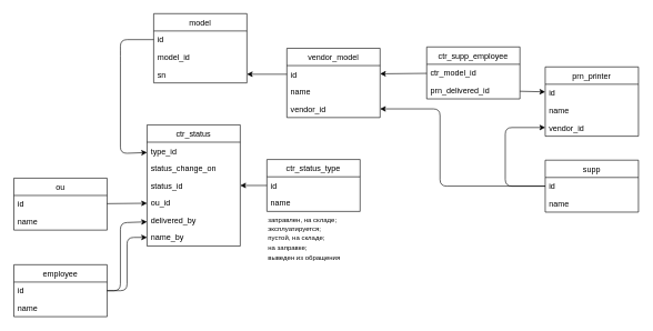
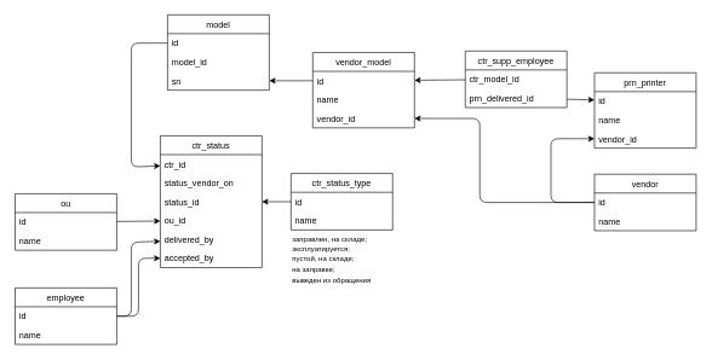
  <mxCell id="0" />
  <mxCell id="1" parent="0" />
  <mxCell id="2" value="model" style="swimlane;fontStyle=0;childLayout=stackLayout;horizontal=1;startSize=26;horizontalStack=0;resizeParent=1;resizeParentMax=0;resizeLast=0;collapsible=1;marginBottom=0;" vertex="1" parent="1"><mxGeometry x="230" y="20" width="140" height="104" as="geometry" /></mxCell>
  <mxCell id="3" value="id" style="text;strokeColor=none;fillColor=none;align=left;verticalAlign=top;spacingLeft=4;spacingRight=4;overflow=hidden;rotatable=0;points=[[0,0.5],[1,0.5]];portConstraint=eastwest;" vertex="1" parent="2"><mxGeometry y="26" width="140" height="26" as="geometry" /></mxCell>
  <mxCell id="4" value="model_id&#10;&#10;" style="text;strokeColor=none;fillColor=none;align=left;verticalAlign=top;spacingLeft=4;spacingRight=4;overflow=hidden;rotatable=0;points=[[0,0.5],[1,0.5]];portConstraint=eastwest;" vertex="1" parent="2"><mxGeometry y="52" width="140" height="26" as="geometry" /></mxCell>
  <mxCell id="5" value="sn" style="text;strokeColor=none;fillColor=none;align=left;verticalAlign=top;spacingLeft=4;spacingRight=4;overflow=hidden;rotatable=0;points=[[0,0.5],[1,0.5]];portConstraint=eastwest;" vertex="1" parent="2"><mxGeometry y="78" width="140" height="26" as="geometry" /></mxCell>
  <mxCell id="6" value="prn_printer" style="swimlane;fontStyle=0;childLayout=stackLayout;horizontal=1;startSize=26;horizontalStack=0;resizeParent=1;resizeParentMax=0;resizeLast=0;collapsible=1;marginBottom=0;" vertex="1" parent="1"><mxGeometry x="818" y="100" width="140" height="104" as="geometry" /></mxCell>
  <mxCell id="7" value="id" style="text;strokeColor=none;fillColor=none;align=left;verticalAlign=top;spacingLeft=4;spacingRight=4;overflow=hidden;rotatable=0;points=[[0,0.5],[1,0.5]];portConstraint=eastwest;" vertex="1" parent="6"><mxGeometry y="26" width="140" height="26" as="geometry" /></mxCell>
  <mxCell id="8" value="name" style="text;strokeColor=none;fillColor=none;align=left;verticalAlign=top;spacingLeft=4;spacingRight=4;overflow=hidden;rotatable=0;points=[[0,0.5],[1,0.5]];portConstraint=eastwest;" vertex="1" parent="6"><mxGeometry y="52" width="140" height="26" as="geometry" /></mxCell>
  <mxCell id="9" value="vendor_id" style="text;strokeColor=none;fillColor=none;align=left;verticalAlign=top;spacingLeft=4;spacingRight=4;overflow=hidden;rotatable=0;points=[[0,0.5],[1,0.5]];portConstraint=eastwest;" vertex="1" parent="6"><mxGeometry y="78" width="140" height="26" as="geometry" /></mxCell>
  <mxCell id="10" value="vendor_model" style="swimlane;fontStyle=0;childLayout=stackLayout;horizontal=1;startSize=26;horizontalStack=0;resizeParent=1;resizeParentMax=0;resizeLast=0;collapsible=1;marginBottom=0;" vertex="1" parent="1"><mxGeometry x="430" y="72" width="140" height="104" as="geometry" /></mxCell>
  <mxCell id="11" value="id" style="text;strokeColor=none;fillColor=none;align=left;verticalAlign=top;spacingLeft=4;spacingRight=4;overflow=hidden;rotatable=0;points=[[0,0.5],[1,0.5]];portConstraint=eastwest;" vertex="1" parent="10"><mxGeometry y="26" width="140" height="26" as="geometry" /></mxCell>
  <mxCell id="12" value="name" style="text;strokeColor=none;fillColor=none;align=left;verticalAlign=top;spacingLeft=4;spacingRight=4;overflow=hidden;rotatable=0;points=[[0,0.5],[1,0.5]];portConstraint=eastwest;" vertex="1" parent="10"><mxGeometry y="52" width="140" height="26" as="geometry" /></mxCell>
  <mxCell id="13" value="vendor_id" style="text;strokeColor=none;fillColor=none;align=left;verticalAlign=top;spacingLeft=4;spacingRight=4;overflow=hidden;rotatable=0;points=[[0,0.5],[1,0.5]];portConstraint=eastwest;" vertex="1" parent="10"><mxGeometry y="78" width="140" height="26" as="geometry" /></mxCell>
  <mxCell id="14" value="ctr_supp_employee" style="swimlane;fontStyle=0;childLayout=stackLayout;horizontal=1;startSize=26;horizontalStack=0;resizeParent=1;resizeParentMax=0;resizeLast=0;collapsible=1;marginBottom=0;" vertex="1" parent="1"><mxGeometry x="640" y="70" width="140" height="78" as="geometry" /></mxCell>
  <mxCell id="15" value="ctr_model_id" style="text;strokeColor=none;fillColor=none;align=left;verticalAlign=top;spacingLeft=4;spacingRight=4;overflow=hidden;rotatable=0;points=[[0,0.5],[1,0.5]];portConstraint=eastwest;" vertex="1" parent="14"><mxGeometry y="26" width="140" height="26" as="geometry" /></mxCell>
  <mxCell id="16" value="prn_delivered_id" style="text;strokeColor=none;fillColor=none;align=left;verticalAlign=top;spacingLeft=4;spacingRight=4;overflow=hidden;rotatable=0;points=[[0,0.5],[1,0.5]];portConstraint=eastwest;" vertex="1" parent="14"><mxGeometry y="52" width="140" height="26" as="geometry" /></mxCell>
  <mxCell id="17" value="" style="endArrow=classic;html=1;" edge="1" parent="1" source="15" target="11"><mxGeometry width="50" height="50" relative="1" as="geometry"><mxPoint x="540" y="360" as="sourcePoint" /><mxPoint x="550" y="111" as="targetPoint" /></mxGeometry></mxCell>
  <mxCell id="18" value="" style="endArrow=classic;html=1;" edge="1" parent="1" source="16" target="7"><mxGeometry width="50" height="50" relative="1" as="geometry"><mxPoint x="540" y="360" as="sourcePoint" /><mxPoint x="590" y="310" as="targetPoint" /></mxGeometry></mxCell>
- <mxCell id="19" value="supp" style="swimlane;fontStyle=0;childLayout=stackLayout;horizontal=1;startSize=26;horizontalStack=0;resizeParent=1;resizeParentMax=0;resizeLast=0;collapsible=1;marginBottom=0;" vertex="1" parent="1"><mxGeometry x="818" y="240" width="140" height="78" as="geometry"><mxRectangle x="826" y="244" width="70" height="26" as="alternateBounds" /></mxGeometry></mxCell>
+ <mxCell id="19" value="vendor" style="swimlane;fontStyle=0;childLayout=stackLayout;horizontal=1;startSize=26;horizontalStack=0;resizeParent=1;resizeParentMax=0;resizeLast=0;collapsible=1;marginBottom=0;" vertex="1" parent="1"><mxGeometry x="818" y="240" width="140" height="78" as="geometry"><mxRectangle x="826" y="244" width="70" height="26" as="alternateBounds" /></mxGeometry></mxCell>
  <mxCell id="20" value="id" style="text;strokeColor=none;fillColor=none;align=left;verticalAlign=top;spacingLeft=4;spacingRight=4;overflow=hidden;rotatable=0;points=[[0,0.5],[1,0.5]];portConstraint=eastwest;" vertex="1" parent="19"><mxGeometry y="26" width="140" height="26" as="geometry" /></mxCell>
  <mxCell id="21" value="name" style="text;strokeColor=none;fillColor=none;align=left;verticalAlign=top;spacingLeft=4;spacingRight=4;overflow=hidden;rotatable=0;points=[[0,0.5],[1,0.5]];portConstraint=eastwest;" vertex="1" parent="19"><mxGeometry y="52" width="140" height="26" as="geometry" /></mxCell>
  <mxCell id="22" value="" style="endArrow=classic;html=1;exitX=0;exitY=0.5;exitDx=0;exitDy=0;" edge="1" parent="1" source="20" target="9"><mxGeometry width="50" height="50" relative="1" as="geometry"><mxPoint x="488" y="360" as="sourcePoint" /><mxPoint x="538" y="310" as="targetPoint" /><Array as="points"><mxPoint x="758" y="279" /><mxPoint x="758" y="191" /></Array></mxGeometry></mxCell>
  <mxCell id="23" value="" style="endArrow=classic;html=1;" edge="1" parent="1" source="20" target="13"><mxGeometry width="50" height="50" relative="1" as="geometry"><mxPoint x="540" y="360" as="sourcePoint" /><mxPoint x="590" y="310" as="targetPoint" /><Array as="points"><mxPoint x="660" y="279" /><mxPoint x="660" y="163" /></Array></mxGeometry></mxCell>
  <mxCell id="24" value="" style="endArrow=classic;html=1;" edge="1" parent="1" source="11" target="5"><mxGeometry width="50" height="50" relative="1" as="geometry"><mxPoint x="540" y="360" as="sourcePoint" /><mxPoint x="590" y="310" as="targetPoint" /></mxGeometry></mxCell>
  <mxCell id="25" value="ctr_status" style="swimlane;fontStyle=0;childLayout=stackLayout;horizontal=1;startSize=26;horizontalStack=0;resizeParent=1;resizeParentMax=0;resizeLast=0;collapsible=1;marginBottom=0;" vertex="1" parent="1"><mxGeometry x="220" y="187" width="140" height="182" as="geometry" /></mxCell>
- <mxCell id="26" value="type_id" style="text;strokeColor=none;fillColor=none;align=left;verticalAlign=top;spacingLeft=4;spacingRight=4;overflow=hidden;rotatable=0;points=[[0,0.5],[1,0.5]];portConstraint=eastwest;" vertex="1" parent="25"><mxGeometry y="26" width="140" height="26" as="geometry" /></mxCell>
- <mxCell id="27" value="status_change_on" style="text;strokeColor=none;fillColor=none;align=left;verticalAlign=top;spacingLeft=4;spacingRight=4;overflow=hidden;rotatable=0;points=[[0,0.5],[1,0.5]];portConstraint=eastwest;" vertex="1" parent="25"><mxGeometry y="52" width="140" height="26" as="geometry" /></mxCell>
+ <mxCell id="26" value="ctr_id" style="text;strokeColor=none;fillColor=none;align=left;verticalAlign=top;spacingLeft=4;spacingRight=4;overflow=hidden;rotatable=0;points=[[0,0.5],[1,0.5]];portConstraint=eastwest;" vertex="1" parent="25"><mxGeometry y="26" width="140" height="26" as="geometry" /></mxCell>
+ <mxCell id="27" value="status_vendor_on" style="text;strokeColor=none;fillColor=none;align=left;verticalAlign=top;spacingLeft=4;spacingRight=4;overflow=hidden;rotatable=0;points=[[0,0.5],[1,0.5]];portConstraint=eastwest;" vertex="1" parent="25"><mxGeometry y="52" width="140" height="26" as="geometry" /></mxCell>
  <mxCell id="28" value="status_id" style="text;strokeColor=none;fillColor=none;align=left;verticalAlign=top;spacingLeft=4;spacingRight=4;overflow=hidden;rotatable=0;points=[[0,0.5],[1,0.5]];portConstraint=eastwest;" vertex="1" parent="25"><mxGeometry y="78" width="140" height="26" as="geometry" /></mxCell>
  <mxCell id="29" value="ou_id" style="text;strokeColor=none;fillColor=none;align=left;verticalAlign=top;spacingLeft=4;spacingRight=4;overflow=hidden;rotatable=0;points=[[0,0.5],[1,0.5]];portConstraint=eastwest;" vertex="1" parent="25"><mxGeometry y="104" width="140" height="26" as="geometry" /></mxCell>
  <mxCell id="30" value="delivered_by" style="text;strokeColor=none;fillColor=none;align=left;verticalAlign=top;spacingLeft=4;spacingRight=4;overflow=hidden;rotatable=0;points=[[0,0.5],[1,0.5]];portConstraint=eastwest;" vertex="1" parent="25"><mxGeometry y="130" width="140" height="26" as="geometry" /></mxCell>
- <mxCell id="31" value="name_by" style="text;strokeColor=none;fillColor=none;align=left;verticalAlign=top;spacingLeft=4;spacingRight=4;overflow=hidden;rotatable=0;points=[[0,0.5],[1,0.5]];portConstraint=eastwest;" vertex="1" parent="25"><mxGeometry y="156" width="140" height="26" as="geometry" /></mxCell>
+ <mxCell id="31" value="accepted_by" style="text;strokeColor=none;fillColor=none;align=left;verticalAlign=top;spacingLeft=4;spacingRight=4;overflow=hidden;rotatable=0;points=[[0,0.5],[1,0.5]];portConstraint=eastwest;" vertex="1" parent="25"><mxGeometry y="156" width="140" height="26" as="geometry" /></mxCell>
  <mxCell id="32" value="ctr_status_type" style="swimlane;fontStyle=0;childLayout=stackLayout;horizontal=1;startSize=26;horizontalStack=0;resizeParent=1;resizeParentMax=0;resizeLast=0;collapsible=1;marginBottom=0;" vertex="1" parent="1"><mxGeometry x="400" y="239" width="140" height="78" as="geometry" /></mxCell>
  <mxCell id="33" value="id" style="text;strokeColor=none;fillColor=none;align=left;verticalAlign=top;spacingLeft=4;spacingRight=4;overflow=hidden;rotatable=0;points=[[0,0.5],[1,0.5]];portConstraint=eastwest;" vertex="1" parent="32"><mxGeometry y="26" width="140" height="26" as="geometry" /></mxCell>
  <mxCell id="34" value="name" style="text;strokeColor=none;fillColor=none;align=left;verticalAlign=top;spacingLeft=4;spacingRight=4;overflow=hidden;rotatable=0;points=[[0,0.5],[1,0.5]];portConstraint=eastwest;" vertex="1" parent="32"><mxGeometry y="52" width="140" height="26" as="geometry" /></mxCell>
  <mxCell id="35" value="" style="endArrow=classic;html=1;" edge="1" parent="1" source="33" target="28"><mxGeometry width="50" height="50" relative="1" as="geometry"><mxPoint x="540" y="287" as="sourcePoint" /><mxPoint x="590" y="237" as="targetPoint" /></mxGeometry></mxCell>
  <mxCell id="36" value="" style="endArrow=classic;html=1;" edge="1" parent="1" source="3" target="26"><mxGeometry width="50" height="50" relative="1" as="geometry"><mxPoint x="540" y="360" as="sourcePoint" /><mxPoint x="590" y="310" as="targetPoint" /><Array as="points"><mxPoint x="180" y="59" /><mxPoint x="180" y="83" /><mxPoint x="180" y="230" /></Array></mxGeometry></mxCell>
  <mxCell id="37" value="ou" style="swimlane;fontStyle=0;childLayout=stackLayout;horizontal=1;startSize=26;horizontalStack=0;resizeParent=1;resizeParentMax=0;resizeLast=0;collapsible=1;marginBottom=0;" vertex="1" parent="1"><mxGeometry x="20" y="267" width="140" height="78" as="geometry" /></mxCell>
  <mxCell id="38" value="id" style="text;strokeColor=none;fillColor=none;align=left;verticalAlign=top;spacingLeft=4;spacingRight=4;overflow=hidden;rotatable=0;points=[[0,0.5],[1,0.5]];portConstraint=eastwest;" vertex="1" parent="37"><mxGeometry y="26" width="140" height="26" as="geometry" /></mxCell>
  <mxCell id="39" value="name" style="text;strokeColor=none;fillColor=none;align=left;verticalAlign=top;spacingLeft=4;spacingRight=4;overflow=hidden;rotatable=0;points=[[0,0.5],[1,0.5]];portConstraint=eastwest;" vertex="1" parent="37"><mxGeometry y="52" width="140" height="26" as="geometry" /></mxCell>
  <mxCell id="40" value="" style="endArrow=classic;html=1;" edge="1" parent="1" source="38" target="29"><mxGeometry width="50" height="50" relative="1" as="geometry"><mxPoint x="540" y="287" as="sourcePoint" /><mxPoint x="590" y="237" as="targetPoint" /></mxGeometry></mxCell>
  <mxCell id="41" value="&lt;span style=&quot;font-size: 10px&quot;&gt;заправлен, на складе;&lt;br&gt;эксплуатируется;&lt;br&gt;пустой, на складе;&lt;br&gt;на заправке;&lt;br&gt;выведен из обращения&lt;br&gt;&lt;/span&gt;" style="text;html=1;align=left;verticalAlign=middle;resizable=0;points=[];autosize=1;strokeColor=none;" vertex="1" parent="1"><mxGeometry x="400" y="317" width="120" height="80" as="geometry" /></mxCell>
  <mxCell id="42" value="employee" style="swimlane;fontStyle=0;childLayout=stackLayout;horizontal=1;startSize=26;horizontalStack=0;resizeParent=1;resizeParentMax=0;resizeLast=0;collapsible=1;marginBottom=0;" vertex="1" parent="1"><mxGeometry x="20" y="397" width="140" height="78" as="geometry" /></mxCell>
  <mxCell id="43" value="id" style="text;strokeColor=none;fillColor=none;align=left;verticalAlign=top;spacingLeft=4;spacingRight=4;overflow=hidden;rotatable=0;points=[[0,0.5],[1,0.5]];portConstraint=eastwest;" vertex="1" parent="42"><mxGeometry y="26" width="140" height="26" as="geometry" /></mxCell>
  <mxCell id="44" value="name" style="text;strokeColor=none;fillColor=none;align=left;verticalAlign=top;spacingLeft=4;spacingRight=4;overflow=hidden;rotatable=0;points=[[0,0.5],[1,0.5]];portConstraint=eastwest;" vertex="1" parent="42"><mxGeometry y="52" width="140" height="26" as="geometry" /></mxCell>
  <mxCell id="45" value="" style="endArrow=classic;html=1;" edge="1" parent="1" source="43" target="30"><mxGeometry width="50" height="50" relative="1" as="geometry"><mxPoint x="540" y="417" as="sourcePoint" /><mxPoint x="590" y="367" as="targetPoint" /><Array as="points"><mxPoint x="180" y="436" /><mxPoint x="180" y="334" /></Array></mxGeometry></mxCell>
  <mxCell id="46" value="" style="endArrow=classic;html=1;" edge="1" parent="1" source="43" target="31"><mxGeometry width="50" height="50" relative="1" as="geometry"><mxPoint x="540" y="417" as="sourcePoint" /><mxPoint x="590" y="367" as="targetPoint" /><Array as="points"><mxPoint x="190" y="436" /><mxPoint x="190" y="356" /></Array></mxGeometry></mxCell>
